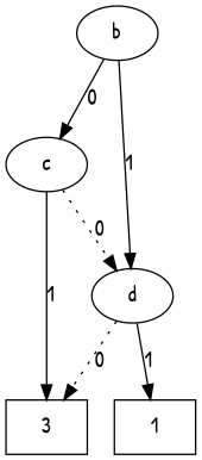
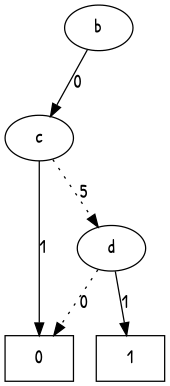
  digraph {
    fontname="Patrick Hand"
    node [fontname="Patrick Hand"]
    edge [fontname="Patrick Hand" style=solid]
    n1 [label=b]
    n2 [label=c]
    n3 [label=d]
-   n4 [label=3 shape=box]
+   n4 [label=0 shape=box]
    n5 [label=1 shape=box]
    subgraph sub_1 {
      rank=same
      n1
    }
    subgraph sub_2 {
      rank=same
      n2
    }
    subgraph sub_3 {
      rank=same
      n3
    }
    n1 -> n2 [label=0]
-   n1 -> n3 [label=1]
-   n2 -> n3 [label=0 style=dotted]
+   n2 -> n3 [label=5 style=dotted]
    n2 -> n4 [label=1]
    n3 -> n4 [label=0 style=dotted]
    n3 -> n5 [label=1]
  }
